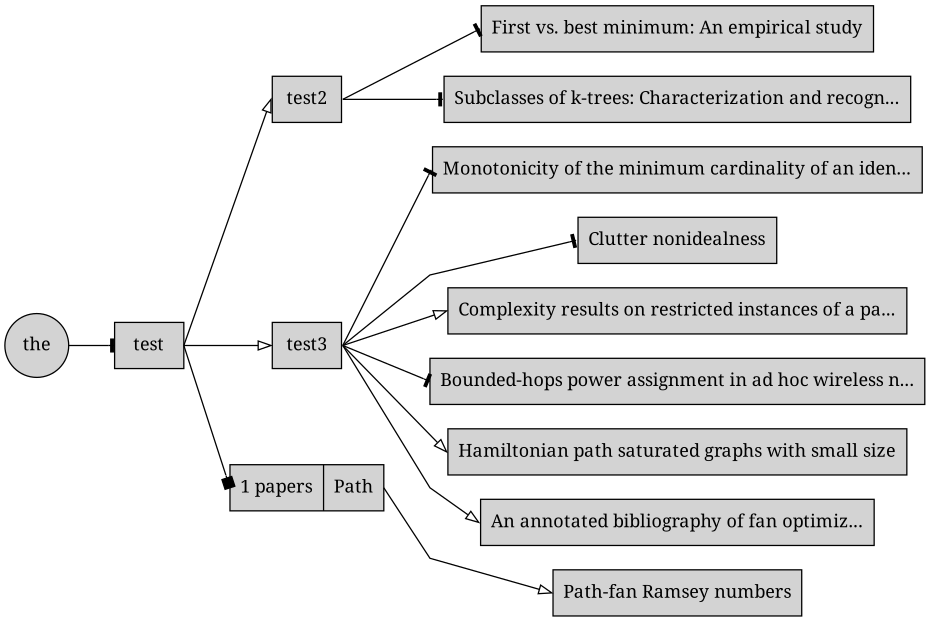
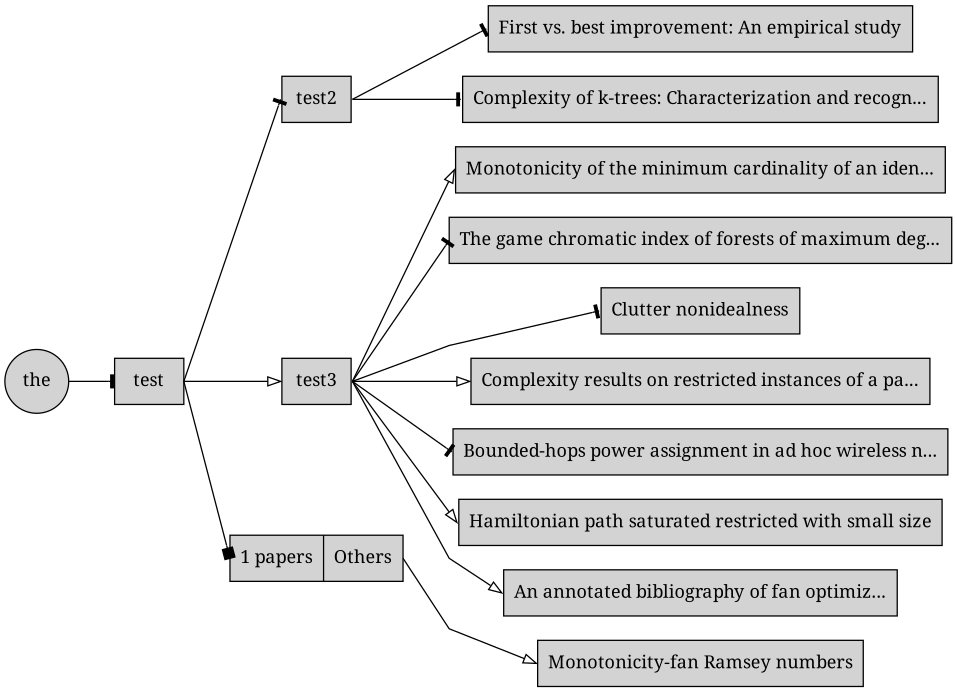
  digraph {
    fontname="Noto Serif"
    rankdir=LR
    splines=polyline
    node [fontname="Noto Serif" shape=record style=",filled"]
    edge [arrowhead=onormal dir=forward fontname="Noto Serif" headport=w tailport=e]
-   n1 [label="First vs. best minimum: An empirical study"]
-   n2 [label="Subclasses of k-trees: Characterization and recogn..."]
+   n1 [label="First vs. best improvement: An empirical study"]
+   n2 [label="Complexity of k-trees: Characterization and recogn..."]
    n3 [label="Monotonicity of the minimum cardinality of an iden..."]
+   n4 [label="The game chromatic index of forests of maximum deg..."]
    n5 [label="Clutter nonidealness"]
    n6 [label="Complexity results on restricted instances of a pa..."]
    n7 [label="Bounded-hops power assignment in ad hoc wireless n..."]
-   n8 [label="Hamiltonian path saturated graphs with small size"]
+   n8 [label="Hamiltonian path saturated restricted with small size"]
    n9 [label="An annotated bibliography of fan optimiz..."]
-   n10 [label="Path-fan Ramsey numbers"]
+   n10 [label="Monotonicity-fan Ramsey numbers"]
    n11 [label=the shape=circle]
    n12 [label=test]
    n13 [label=test2]
    n14 [label=test3]
-   n15 [label="{1 papers|Path}"]
+   n15 [label="{1 papers|Others}"]
    subgraph sub_1 {
      rank=same
      n1
      n2
      n3
+     n4
      n5
      n6
      n7
      n8
      n9
      n10
    }
    n11 -> n12 [arrowhead=tee]
-   n12 -> n13
+   n12 -> n13 [arrowhead=tee]
    n12 -> n14
    n12 -> n15 [arrowhead=box]
    n13 -> n1 [arrowhead=tee]
    n13 -> n2 [arrowhead=tee]
-   n14 -> n3 [arrowhead=tee]
+   n14 -> n3
+   n14 -> n4 [arrowhead=tee]
    n14 -> n5 [arrowhead=tee]
    n14 -> n6
    n14 -> n7 [arrowhead=tee]
    n14 -> n8
    n14 -> n9
    n15 -> n10
  }
